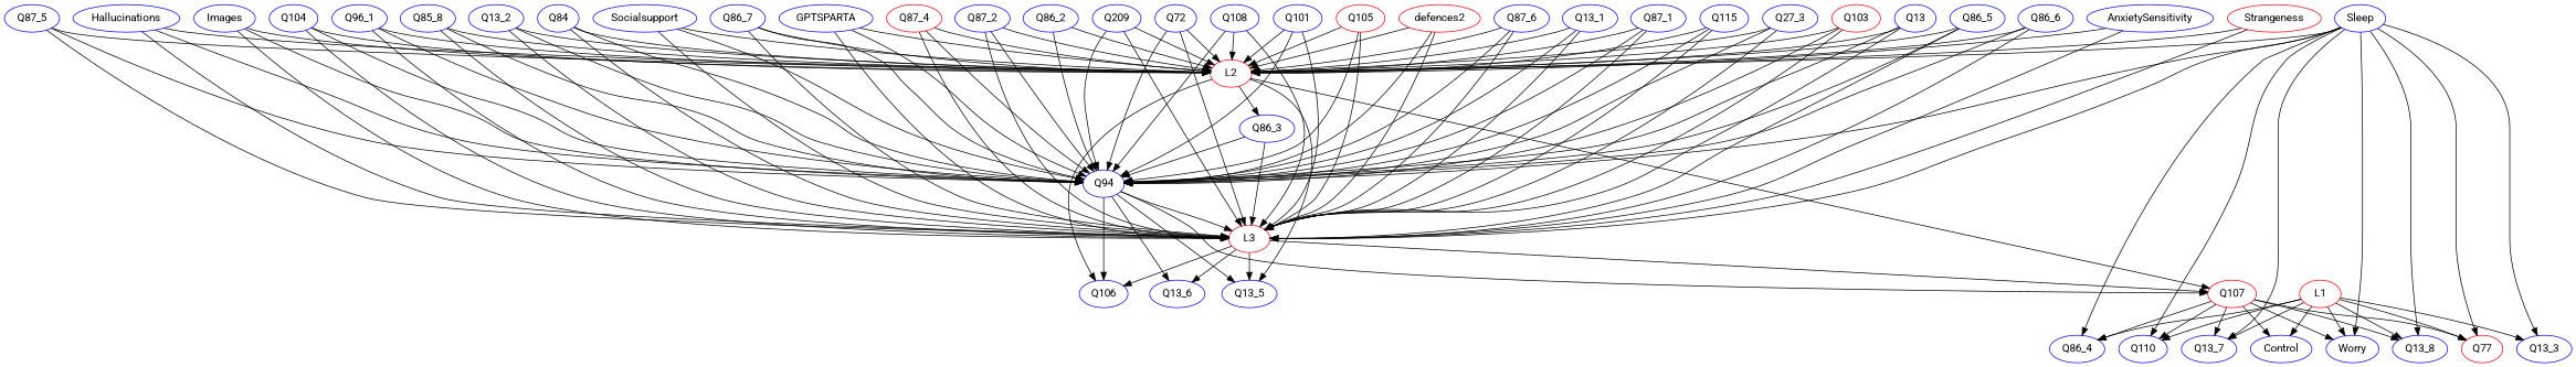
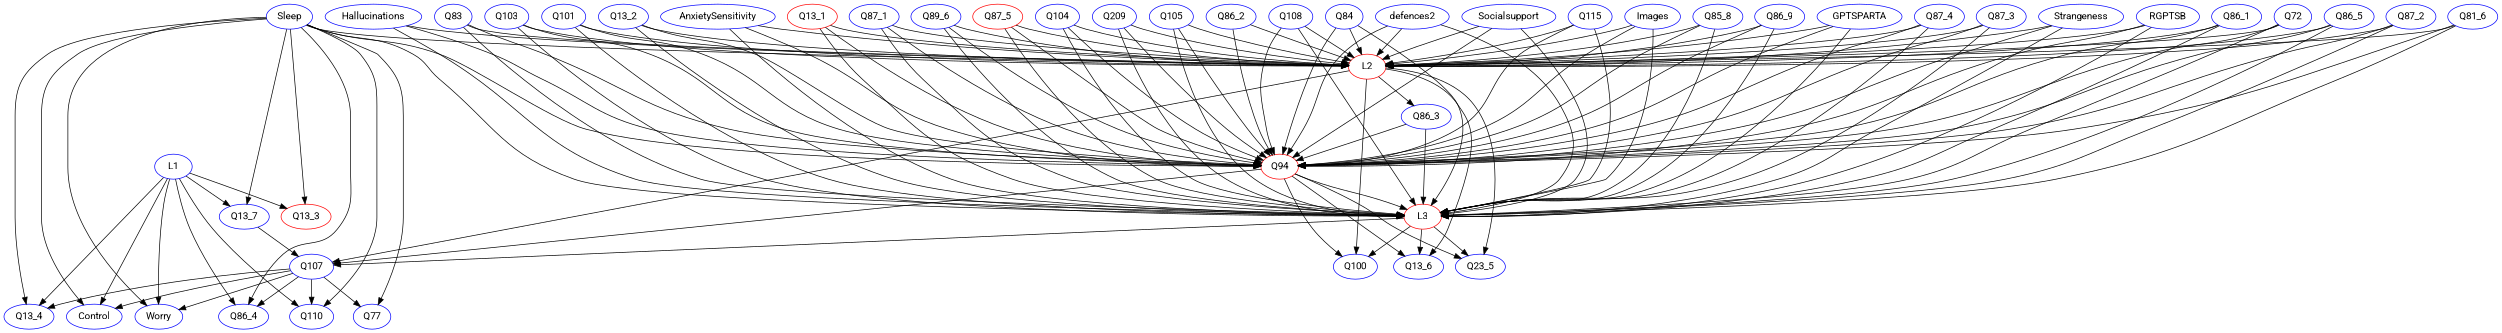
  digraph {
    fontname=Roboto
    node [color=blue fontname=Roboto]
    edge [color=black fontname=Roboto]
    Q101
-   Q94
+   Q94 [color=red]
    L3 [color=red]
    L2 [color=red]
-   Q107 [color=red]
+   Q107
    Q86_4
    Q110
    Q13_7
    Worry
-   Q13_4 [label=Q13_8]
+   Q13_4
    Control
-   Q77 [color=red]
-   Q13_3
+   Q77
+   Q13_3 [color=red]
    AnxietySensitivity
-   Q105 [color=red]
+   Q105
    Images
    Q104
    Q13_6
-   Q13_5
-   Q106
-   Q86_1 [label=Q96_1]
+   Q13_5 [label=Q23_5]
+   Q106 [label=Q100]
+   Q86_1
    Q84
    Socialsupport
-   Q86_7
+   Q86_7 [label=Q86_9]
    GPTSPARTA
-   Q87_4 [color=red]
-   Strangeness [color=red]
-   Q83 [label=Q13]
+   Q87_4
+   Strangeness
+   RGPTSB
+   Q83
    Q87_2
-   Q103 [color=red]
+   Q103
    n32 [label=Q209]
    n33 [label=Q72]
    Q108
-   defences2 [color=red]
-   Q87_6
+   defences2
+   Q87_6 [label=Q81_6]
    Q115
    Q86_3
    Sleep
    n40 [label=Q85_8]
    Q13_2
-   Q13_1
+   Q13_1 [color=red]
    Q87_1
-   Q87_3 [label=Q27_3]
+   Q87_3
    Q86_5
-   Q86_6
-   Q87_5
+   Q86_6 [label=Q89_6]
+   Q87_5 [color=red]
    Q86_2
    Hallucinations
-   L1 [color=red]
+   L1
    subgraph sub_1 {
    }
    subgraph sub_2 {
      Q101
      Q94
      L3
      L2
      Q107
      Q86_4
      Q110
      Q13_7
      Worry
      Q13_4
      Control
      Q77
      Q13_3
      AnxietySensitivity
      Q105
      Images
      Q104
      Q13_6
      Q13_5
      Q106
      Q86_1
      Q84
      Socialsupport
      Q86_7
      GPTSPARTA
      Q87_4
      Strangeness
+     RGPTSB
      Q83
      Q87_2
      Q103
      n32
      n33
      Q108
      defences2
      Q87_6
      Q115
      Q86_3
      Sleep
      n40
      Q13_2
      Q13_1
      Q87_1
      Q87_3
      Q86_5
      Q86_6
      Q87_5
      Q86_2
      Hallucinations
      L1
    }
    Q101 -> Q94
    Q101 -> L3
    Q101 -> L2
    Q94 -> L3
    Q94 -> Q107
    Q94 -> Q13_6
    Q94 -> Q13_5
    Q94 -> Q106
    L3 -> Q107
    L3 -> Q13_6
    L3 -> Q13_5
    L3 -> Q106
    L2 -> Q107
+   L2 -> Q13_6
    L2 -> Q13_5
    L2 -> Q106
    L2 -> Q86_3
    Q107 -> Q86_4
    Q107 -> Q110
-   Q107 -> Q13_7
+   Q13_7 -> Q107
    Q107 -> Worry
    Q107 -> Q13_4
    Q107 -> Control
    Q107 -> Q77
+   AnxietySensitivity -> Q94
    AnxietySensitivity -> L3
    AnxietySensitivity -> L2
    Q105 -> Q94
    Q105 -> L3
    Q105 -> L2
    Images -> Q94
    Images -> L3
    Images -> L2
    Q104 -> Q94
    Q104 -> L3
    Q104 -> L2
    Q86_1 -> Q94
    Q86_1 -> L3
    Q86_1 -> L2
    Q84 -> Q94
    Q84 -> L3
    Q84 -> L2
    Socialsupport -> Q94
    Socialsupport -> L3
    Socialsupport -> L2
    Q86_7 -> Q94
    Q86_7 -> L3
    Q86_7 -> L2
    GPTSPARTA -> Q94
    GPTSPARTA -> L3
    GPTSPARTA -> L2
    Q87_4 -> Q94
    Q87_4 -> L3
    Q87_4 -> L2
+   Strangeness -> Q94
    Strangeness -> L3
    Strangeness -> L2
+   RGPTSB -> Q94
+   RGPTSB -> L3
+   RGPTSB -> L2
    Q83 -> Q94
    Q83 -> L3
    Q83 -> L2
    Q87_2 -> Q94
    Q87_2 -> L3
    Q87_2 -> L2
    Q103 -> Q94
    Q103 -> L3
    Q103 -> L2
    n32 -> Q94
    n32 -> L3
    n32 -> L2
    n33 -> Q94
    n33 -> L3
    n33 -> L2
    Q108 -> Q94
    Q108 -> L3
    Q108 -> L2
    defences2 -> Q94
    defences2 -> L3
    defences2 -> L2
    Q87_6 -> Q94
    Q87_6 -> L3
    Q87_6 -> L2
    Q115 -> Q94
    Q115 -> L3
    Q115 -> L2
    Q86_3 -> Q94
    Q86_3 -> L3
    Sleep -> Q94
    Sleep -> L3
    Sleep -> L2
    Sleep -> Q86_4
    Sleep -> Q110
    Sleep -> Q13_7
    Sleep -> Worry
    Sleep -> Q13_4
+   Sleep -> Control
    Sleep -> Q77
    Sleep -> Q13_3
    n40 -> Q94
    n40 -> L3
    n40 -> L2
    Q13_2 -> Q94
    Q13_2 -> L3
    Q13_2 -> L2
    Q13_1 -> Q94
    Q13_1 -> L3
    Q13_1 -> L2
    Q87_1 -> Q94
    Q87_1 -> L3
    Q87_1 -> L2
    Q87_3 -> Q94
    Q87_3 -> L3
    Q87_3 -> L2
    Q86_5 -> Q94
    Q86_5 -> L3
    Q86_5 -> L2
    Q86_6 -> Q94
    Q86_6 -> L3
    Q86_6 -> L2
    Q87_5 -> Q94
    Q87_5 -> L3
    Q87_5 -> L2
    Q86_2 -> Q94
    Q86_2 -> L2
    Hallucinations -> Q94
    Hallucinations -> L3
    Hallucinations -> L2
    L1 -> Q86_4
    L1 -> Q110
    L1 -> Q13_7
    L1 -> Worry
    L1 -> Q13_4
    L1 -> Control
-   L1 -> Q77
    L1 -> Q13_3
  }
